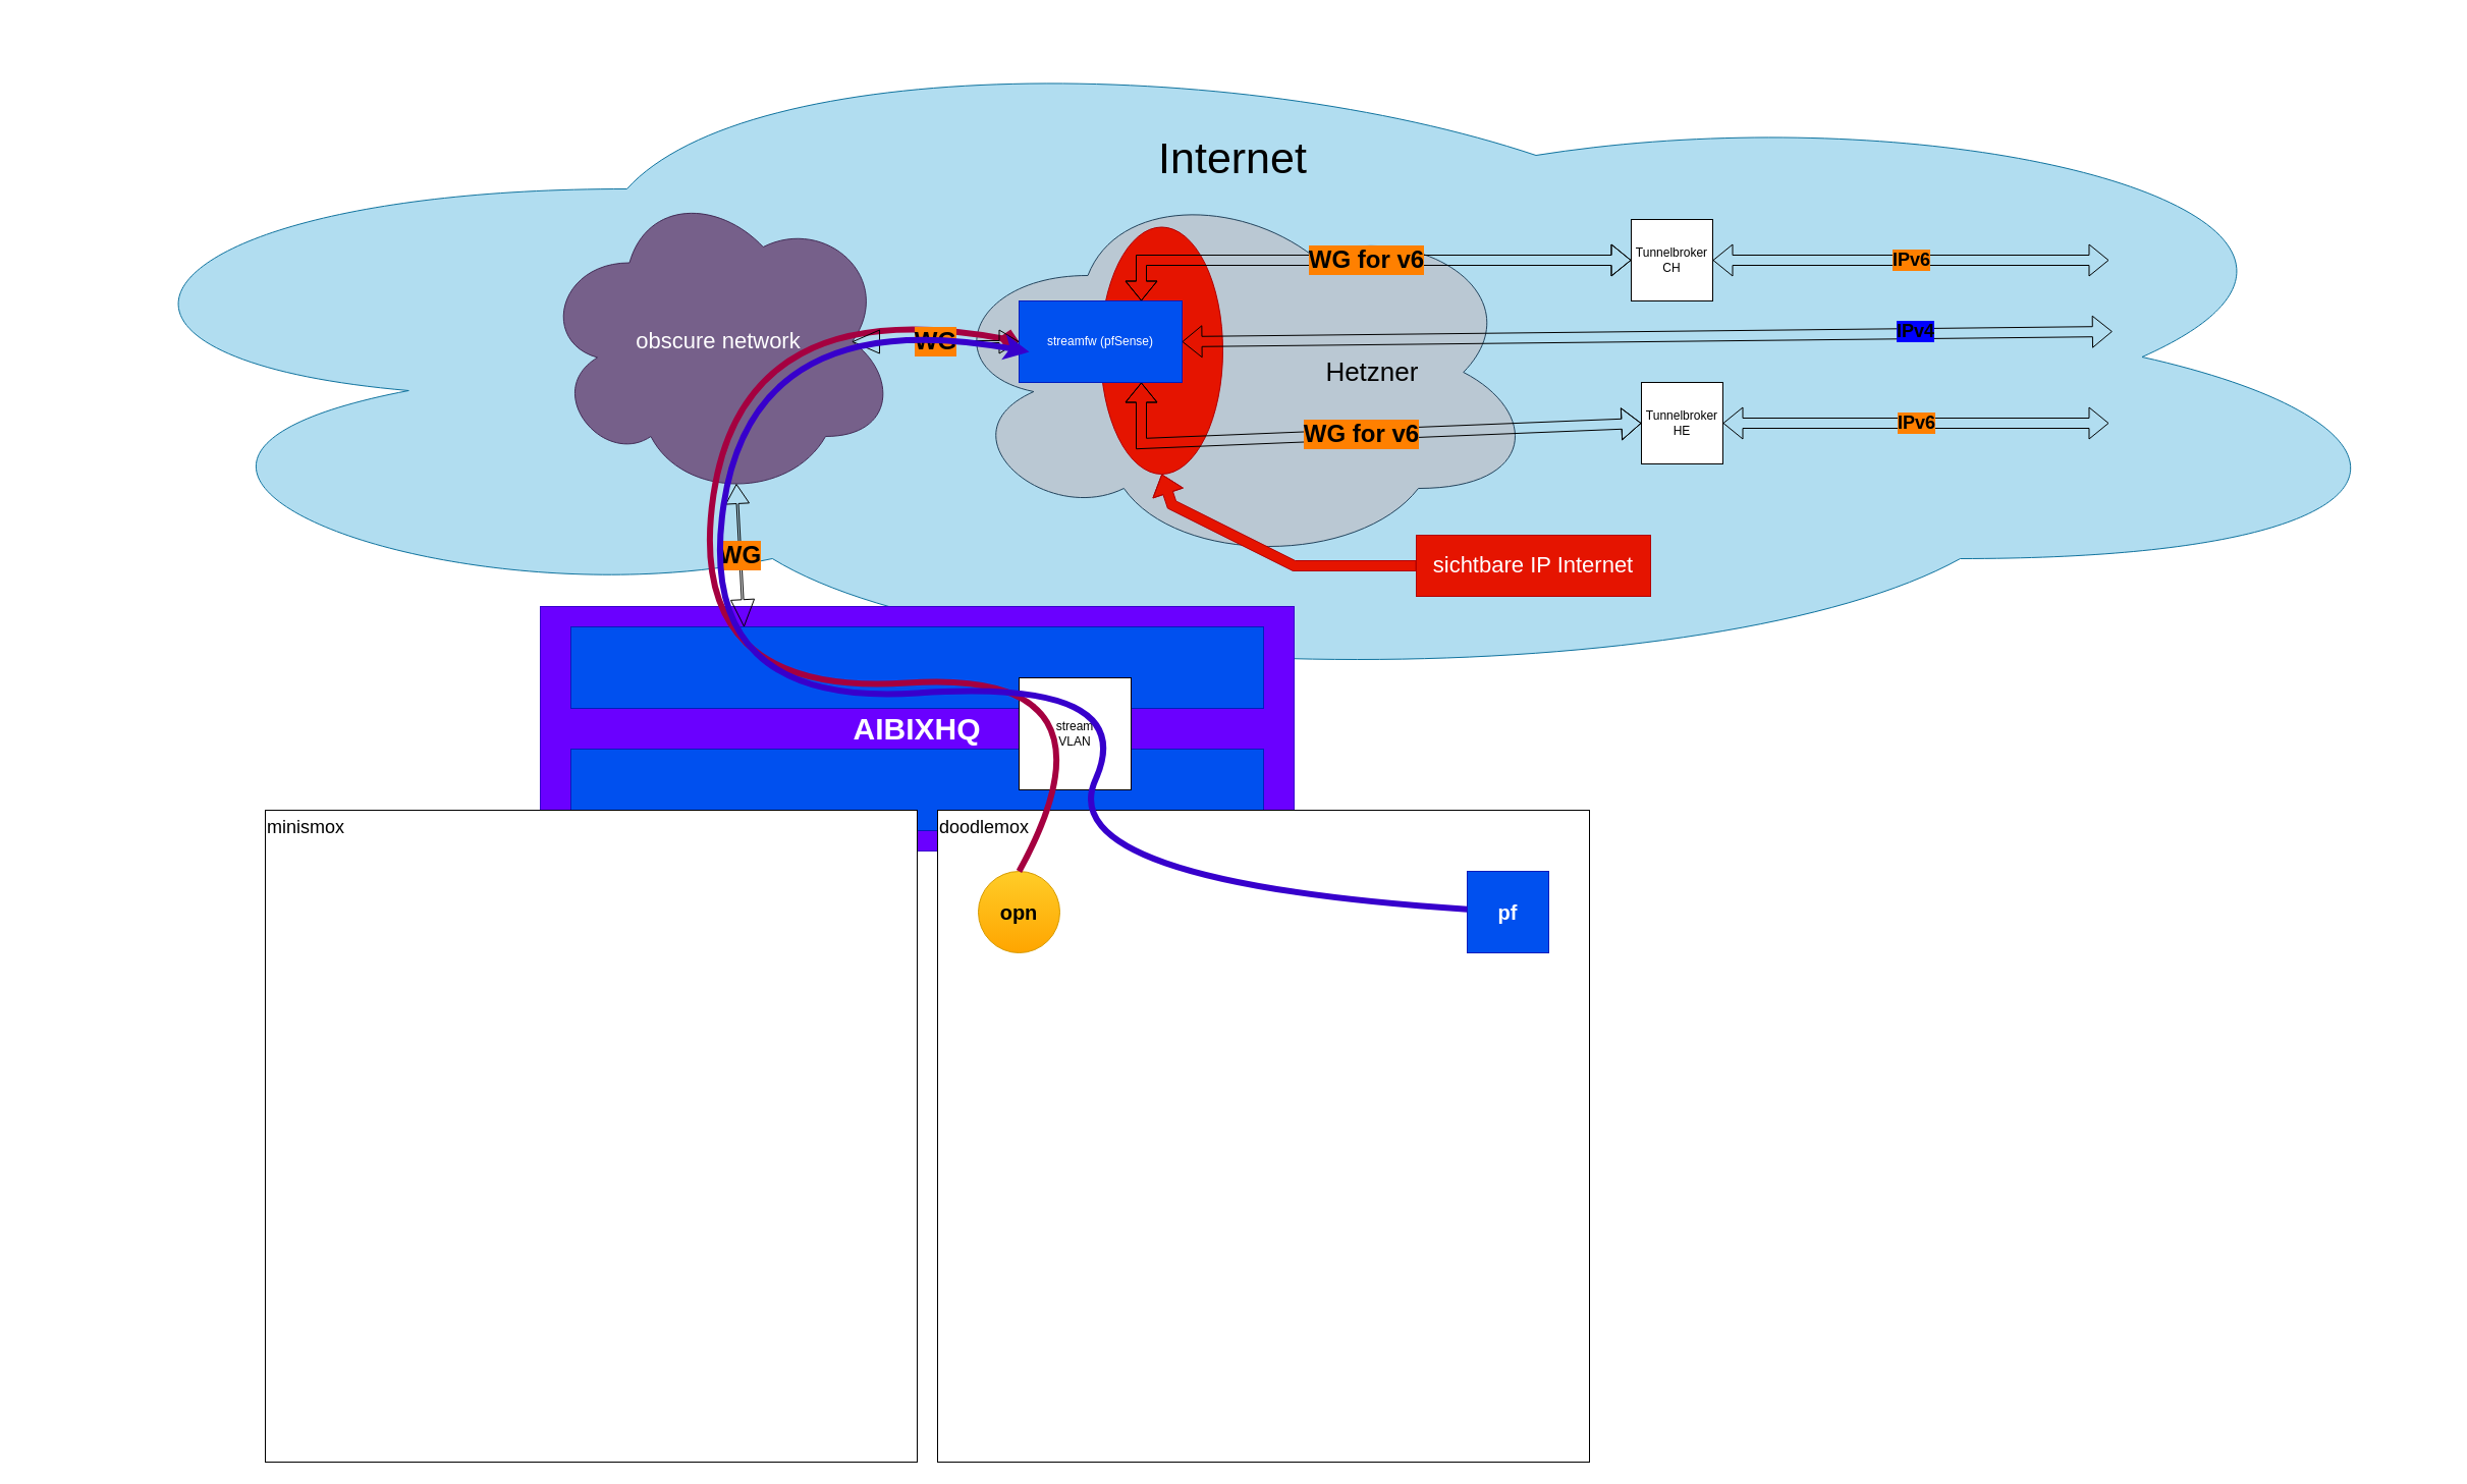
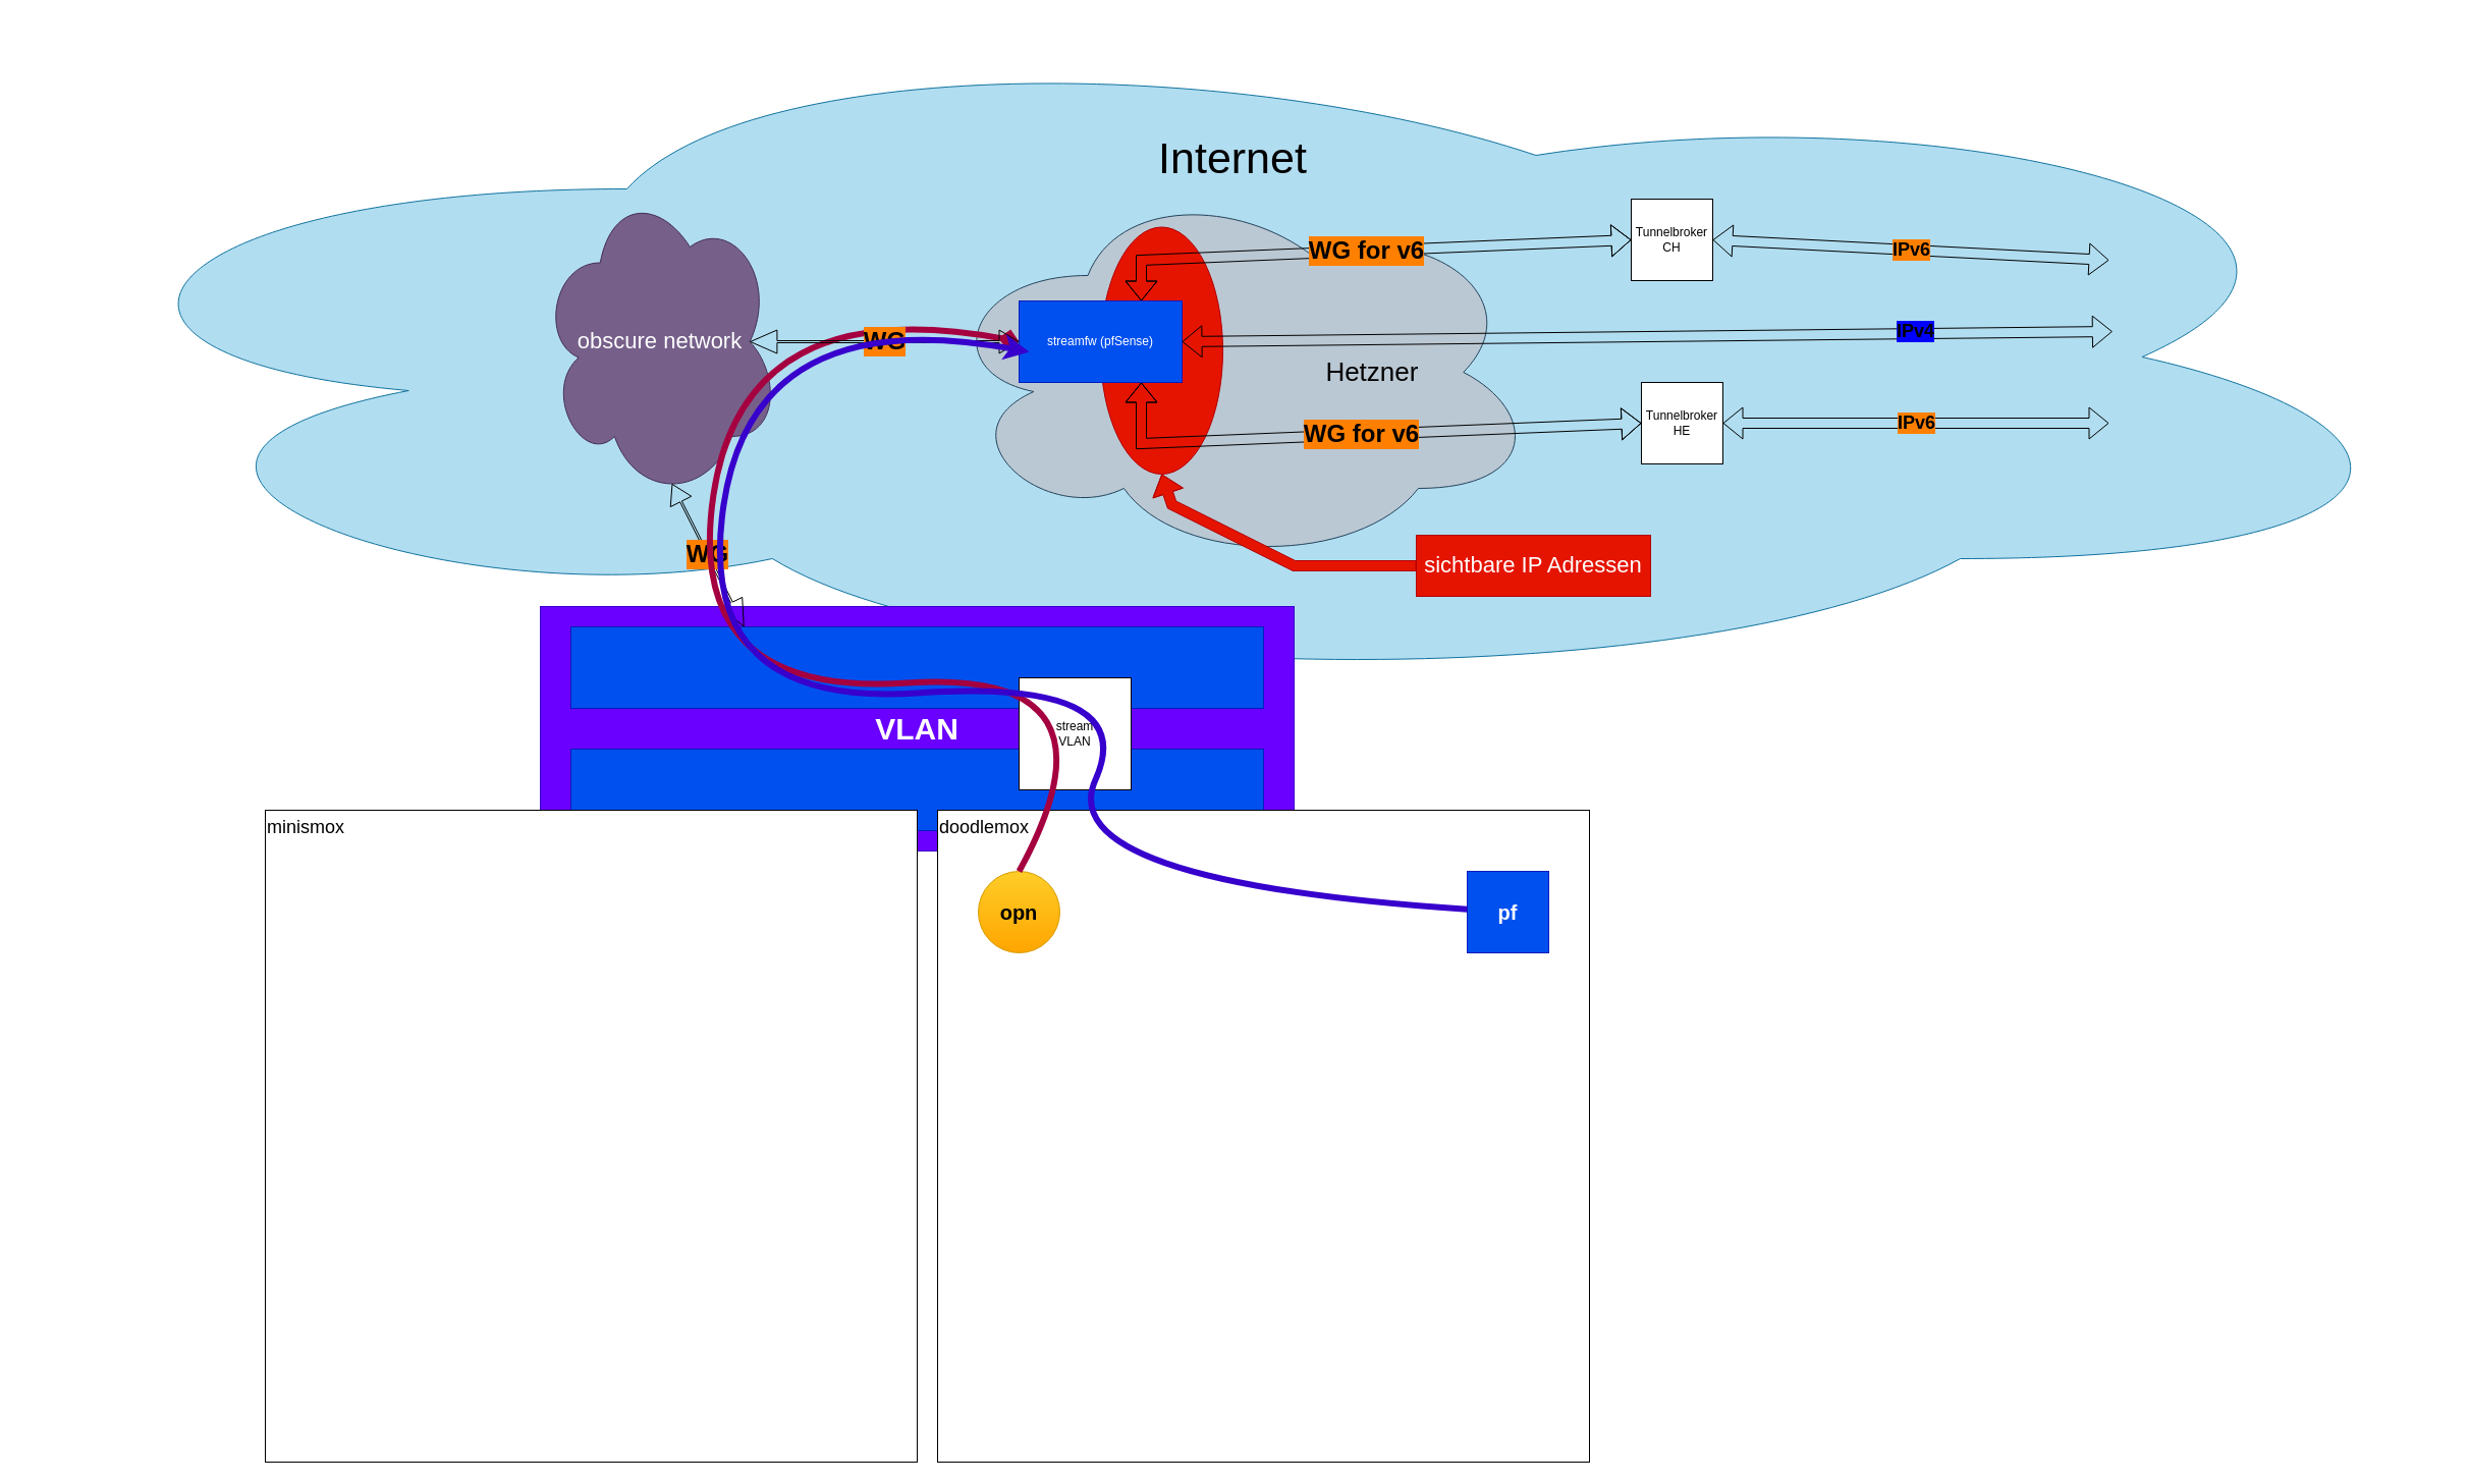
  <mxCell id="0" />
  <mxCell id="1" parent="0" />
  <mxCell id="2" value="&lt;br style=&quot;font-size: 43px;&quot;&gt;&lt;br style=&quot;font-size: 43px;&quot;&gt;Internet" style="ellipse;shape=cloud;whiteSpace=wrap;html=1;verticalAlign=top;fontSize=43;fillColor=#b1ddf0;strokeColor=#10739e;fontColor=#000000;" parent="1" vertex="1"><mxGeometry x="20" y="20" width="2380" height="660" as="geometry" /></mxCell>
  <mxCell id="3" value="" style="group" parent="1" vertex="1" connectable="0"><mxGeometry x="530" y="595" width="740" height="240" as="geometry" /></mxCell>
- <mxCell id="4" value="AIBIXHQ" style="rounded=0;whiteSpace=wrap;html=1;fontSize=30;fontStyle=1;fillColor=#6a00ff;fontColor=#ffffff;strokeColor=#3700CC;" parent="3" vertex="1"><mxGeometry width="740" height="240" as="geometry" /></mxCell>
+ <mxCell id="4" value="VLAN" style="rounded=0;whiteSpace=wrap;html=1;fontSize=30;fontStyle=1;fillColor=#6a00ff;fontColor=#ffffff;strokeColor=#3700CC;" parent="3" vertex="1"><mxGeometry width="740" height="240" as="geometry" /></mxCell>
  <mxCell id="5" value="" style="group" parent="3" vertex="1" connectable="0"><mxGeometry x="30" y="20" width="680" height="200" as="geometry" /></mxCell>
  <mxCell id="6" value="" style="rounded=0;whiteSpace=wrap;html=1;fillColor=#0050ef;fontColor=#ffffff;strokeColor=#001DBC;" parent="5" vertex="1"><mxGeometry width="680" height="80" as="geometry" /></mxCell>
  <mxCell id="7" value="" style="rounded=0;whiteSpace=wrap;html=1;fillColor=#0050ef;fontColor=#ffffff;strokeColor=#001DBC;" parent="5" vertex="1"><mxGeometry y="120" width="680" height="80" as="geometry" /></mxCell>
  <mxCell id="8" value="stream&lt;br&gt;VLAN" style="whiteSpace=wrap;html=1;aspect=fixed;" parent="5" vertex="1"><mxGeometry x="440" y="50" width="110" height="110" as="geometry" /></mxCell>
  <mxCell id="9" value="Hetzner&amp;nbsp; &amp;nbsp; &amp;nbsp; &amp;nbsp; &amp;nbsp; &amp;nbsp; &amp;nbsp; &amp;nbsp;&amp;nbsp;" style="ellipse;shape=cloud;whiteSpace=wrap;html=1;fillColor=#bac8d3;strokeColor=#23445d;fontColor=#000000;fontSize=26;align=right;" parent="1" vertex="1"><mxGeometry x="920" y="175" width="590" height="380" as="geometry" /></mxCell>
- <mxCell id="10" value="obscure network" style="ellipse;shape=cloud;whiteSpace=wrap;html=1;fillColor=#76608a;strokeColor=#432D57;fontColor=#ffffff;fontSize=22;" parent="1" vertex="1"><mxGeometry x="530" y="180" width="350" height="310" as="geometry" /></mxCell>
+ <mxCell id="10" value="obscure network" style="ellipse;shape=cloud;whiteSpace=wrap;html=1;fillColor=#76608a;strokeColor=#432D57;fontColor=#ffffff;fontSize=22;" parent="1" vertex="1"><mxGeometry x="530" y="180" width="235" height="310" as="geometry" /></mxCell>
  <mxCell id="11" value="WG" style="shape=flexArrow;endArrow=classic;startArrow=classic;html=1;rounded=0;fontSize=24;labelBackgroundColor=#FF8000;fontColor=#000000;fontStyle=1;exitX=0.25;exitY=0;exitDx=0;exitDy=0;width=2;startSize=8.43;entryX=0.55;entryY=0.95;entryDx=0;entryDy=0;entryPerimeter=0;" parent="1" source="6" target="10" edge="1"><mxGeometry width="100" height="100" relative="1" as="geometry"><mxPoint x="800" y="615" as="sourcePoint" /><mxPoint x="900" y="515" as="targetPoint" /></mxGeometry></mxCell>
  <mxCell id="12" value="" style="ellipse;whiteSpace=wrap;html=1;fillColor=#e51400;strokeColor=#B20000;fontColor=#ffffff;" parent="1" vertex="1"><mxGeometry x="1080" y="222.5" width="120" height="242.5" as="geometry" /></mxCell>
  <mxCell id="13" value="streamfw (pfSense)" style="rounded=0;whiteSpace=wrap;html=1;fillColor=#0050ef;fontColor=#ffffff;strokeColor=#001DBC;" parent="1" vertex="1"><mxGeometry x="1000" y="295" width="160" height="80" as="geometry" /></mxCell>
  <mxCell id="14" value="minismox" style="whiteSpace=wrap;html=1;aspect=fixed;align=left;verticalAlign=top;fontSize=18;" parent="1" vertex="1"><mxGeometry x="260" y="795" width="640" height="640" as="geometry" /></mxCell>
  <mxCell id="15" value="doodlemox" style="whiteSpace=wrap;html=1;aspect=fixed;align=left;verticalAlign=top;fontSize=18;" parent="1" vertex="1"><mxGeometry x="920" y="795" width="640" height="640" as="geometry" /></mxCell>
  <mxCell id="16" value="opn" style="ellipse;whiteSpace=wrap;html=1;aspect=fixed;fillColor=#ffcd28;gradientColor=#ffa500;strokeColor=#d79b00;fontColor=#000000;fontSize=20;fontStyle=1;" parent="1" vertex="1"><mxGeometry x="960" y="855" width="80" height="80" as="geometry" /></mxCell>
  <mxCell id="17" value="" style="curved=1;endArrow=diamond;html=1;rounded=0;exitX=0.5;exitY=0;exitDx=0;exitDy=0;entryX=0;entryY=0.5;entryDx=0;entryDy=0;strokeWidth=6;fillColor=#d80073;strokeColor=#A50040;" parent="1" source="16" target="13" edge="1"><mxGeometry width="50" height="50" relative="1" as="geometry"><mxPoint x="920" y="595" as="sourcePoint" /><mxPoint x="970" y="545" as="targetPoint" /><Array as="points"><mxPoint x="1110" y="655" /><mxPoint x="670" y="685" /><mxPoint x="730" y="285" /></Array></mxGeometry></mxCell>
  <mxCell id="18" value="WG" style="shape=flexArrow;endArrow=classic;startArrow=classic;html=1;rounded=0;fontSize=24;labelBackgroundColor=#FF8000;fontColor=#000000;fontStyle=1;exitX=0.875;exitY=0.5;exitDx=0;exitDy=0;width=2;startSize=8.43;exitPerimeter=0;" parent="1" source="10" edge="1"><mxGeometry width="100" height="100" relative="1" as="geometry"><mxPoint x="927" y="485" as="sourcePoint" /><mxPoint x="1000" y="335" as="targetPoint" /></mxGeometry></mxCell>
  <mxCell id="19" value="pf" style="whiteSpace=wrap;html=1;aspect=fixed;fontSize=20;fontStyle=1;fillColor=#0050ef;fontColor=#ffffff;strokeColor=#001DBC;" parent="1" vertex="1"><mxGeometry x="1440" y="855" width="80" height="80" as="geometry" /></mxCell>
  <mxCell id="20" value="" style="curved=1;endArrow=classic;html=1;rounded=0;entryX=0;entryY=0.5;entryDx=0;entryDy=0;strokeWidth=6;fillColor=#6a00ff;strokeColor=#3700CC;" parent="1" source="19" edge="1"><mxGeometry width="50" height="50" relative="1" as="geometry"><mxPoint x="1010" y="865" as="sourcePoint" /><mxPoint x="1010" y="345" as="targetPoint" /><Array as="points"><mxPoint x="1030" y="865" /><mxPoint x="1120" y="665" /><mxPoint x="680" y="695" /><mxPoint x="740" y="295" /></Array></mxGeometry></mxCell>
- <mxCell id="21" value="Tunnelbroker CH" style="whiteSpace=wrap;html=1;aspect=fixed;" parent="1" vertex="1"><mxGeometry x="1601" y="215" width="80" height="80" as="geometry" /></mxCell>
+ <mxCell id="21" value="Tunnelbroker CH" style="whiteSpace=wrap;html=1;aspect=fixed;" parent="1" vertex="1"><mxGeometry x="1601" y="195" width="80" height="80" as="geometry" /></mxCell>
  <mxCell id="22" value="Tunnelbroker HE" style="whiteSpace=wrap;html=1;aspect=fixed;" parent="1" vertex="1"><mxGeometry x="1611" y="375" width="80" height="80" as="geometry" /></mxCell>
  <mxCell id="23" value="WG for v6" style="shape=flexArrow;endArrow=classic;startArrow=classic;html=1;rounded=0;entryX=0;entryY=0.5;entryDx=0;entryDy=0;fontSize=24;fontColor=#000000;labelBackgroundColor=#FF8000;fontStyle=1;exitX=0.75;exitY=0;exitDx=0;exitDy=0;strokeColor=#000000;" parent="1" source="13" target="21" edge="1"><mxGeometry width="100" height="100" relative="1" as="geometry"><mxPoint x="1320" y="325" as="sourcePoint" /><mxPoint x="1420" y="225" as="targetPoint" /><Array as="points"><mxPoint x="1120" y="255" /></Array></mxGeometry></mxCell>
  <mxCell id="24" value="WG for v6" style="shape=flexArrow;endArrow=classic;startArrow=classic;html=1;rounded=0;entryX=0;entryY=0.5;entryDx=0;entryDy=0;exitX=0.75;exitY=1;exitDx=0;exitDy=0;fontSize=24;fontColor=#000000;labelBackgroundColor=#FF8000;fontStyle=1;strokeColor=#000000;" parent="1" source="13" target="22" edge="1"><mxGeometry width="100" height="100" relative="1" as="geometry"><mxPoint x="1170" y="333" as="sourcePoint" /><mxPoint x="1611" y="265" as="targetPoint" /><Array as="points"><mxPoint x="1120" y="435" /></Array></mxGeometry></mxCell>
  <mxCell id="25" value="IPv4" style="shape=flexArrow;endArrow=classic;startArrow=classic;html=1;rounded=0;exitX=1;exitY=0.5;exitDx=0;exitDy=0;fontSize=18;fontStyle=1;labelBackgroundColor=#0000FF;strokeColor=#000000;" parent="1" source="13" edge="1"><mxGeometry x="0.577" y="2" width="100" height="100" relative="1" as="geometry"><mxPoint x="1320" y="325" as="sourcePoint" /><mxPoint x="2073.368" y="325" as="targetPoint" /><mxPoint as="offset" /></mxGeometry></mxCell>
  <mxCell id="26" value="IPv6" style="shape=flexArrow;endArrow=classic;startArrow=classic;html=1;rounded=0;exitX=1;exitY=0.5;exitDx=0;exitDy=0;fontSize=18;fontStyle=1;fontColor=#000000;labelBackgroundColor=#FF8000;strokeColor=#000000;" parent="1" source="21" edge="1"><mxGeometry width="100" height="100" relative="1" as="geometry"><mxPoint x="1820" y="255" as="sourcePoint" /><mxPoint x="2070" y="255" as="targetPoint" /></mxGeometry></mxCell>
  <mxCell id="27" value="IPv6" style="shape=flexArrow;endArrow=classic;startArrow=classic;html=1;rounded=0;fontSize=18;fontStyle=1;fontColor=#000000;labelBackgroundColor=#FF8000;strokeColor=#000000;" parent="1" source="22" edge="1"><mxGeometry width="100" height="100" relative="1" as="geometry"><mxPoint x="2110" y="515" as="sourcePoint" /><mxPoint x="2070" y="415" as="targetPoint" /></mxGeometry></mxCell>
- <mxCell id="28" value="sichtbare IP Internet" style="rounded=0;whiteSpace=wrap;html=1;fontSize=22;fillColor=#e51400;fontColor=#ffffff;strokeColor=#B20000;" parent="1" vertex="1"><mxGeometry x="1390" y="525" width="230" height="60" as="geometry" /></mxCell>
+ <mxCell id="28" value="sichtbare IP Adressen" style="rounded=0;whiteSpace=wrap;html=1;fontSize=22;fillColor=#e51400;fontColor=#ffffff;strokeColor=#B20000;" parent="1" vertex="1"><mxGeometry x="1390" y="525" width="230" height="60" as="geometry" /></mxCell>
  <mxCell id="29" value="" style="shape=flexArrow;endArrow=classic;html=1;rounded=0;entryX=0.5;entryY=1;entryDx=0;entryDy=0;exitX=0;exitY=0.5;exitDx=0;exitDy=0;fillColor=#e51400;strokeColor=#B20000;" parent="1" source="28" target="12" edge="1"><mxGeometry width="50" height="50" relative="1" as="geometry"><mxPoint x="1080" y="575" as="sourcePoint" /><mxPoint x="1130" y="525" as="targetPoint" /><Array as="points"><mxPoint x="1270" y="555" /><mxPoint x="1150" y="495" /></Array></mxGeometry></mxCell>
